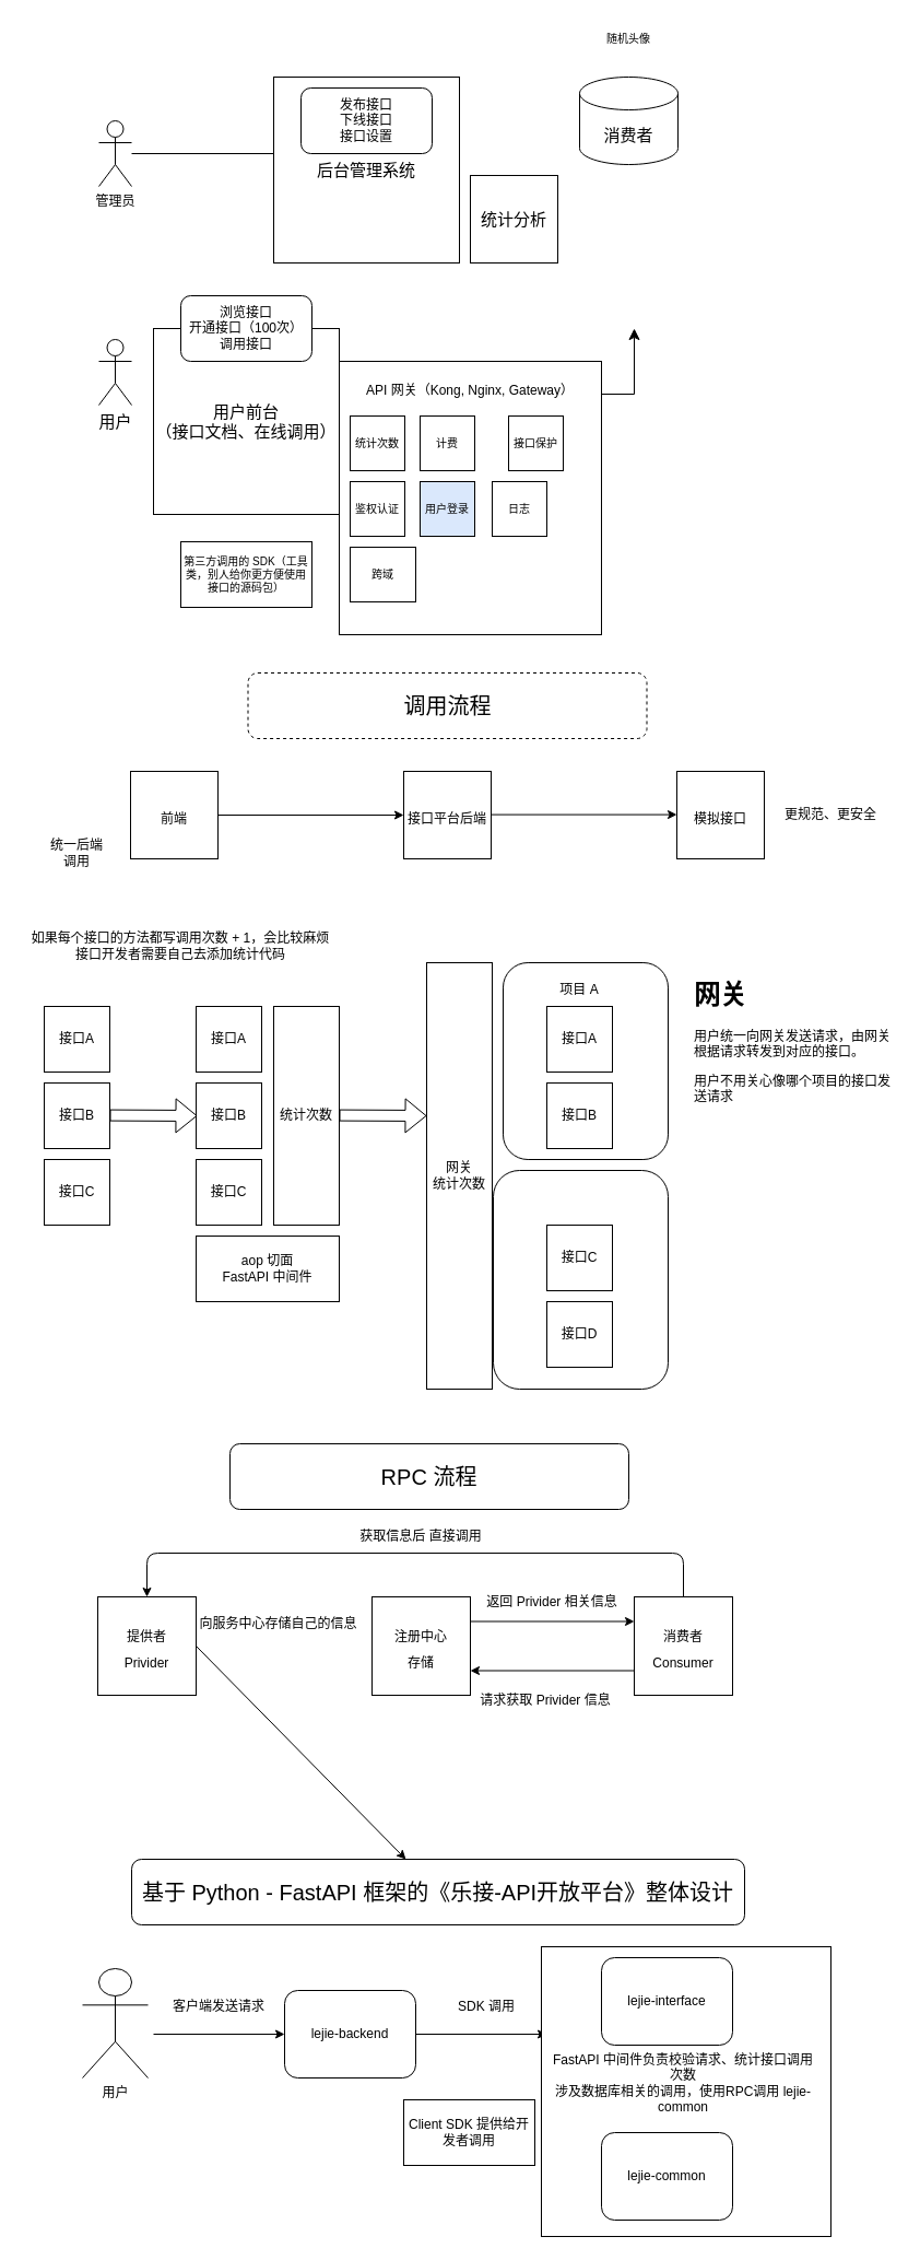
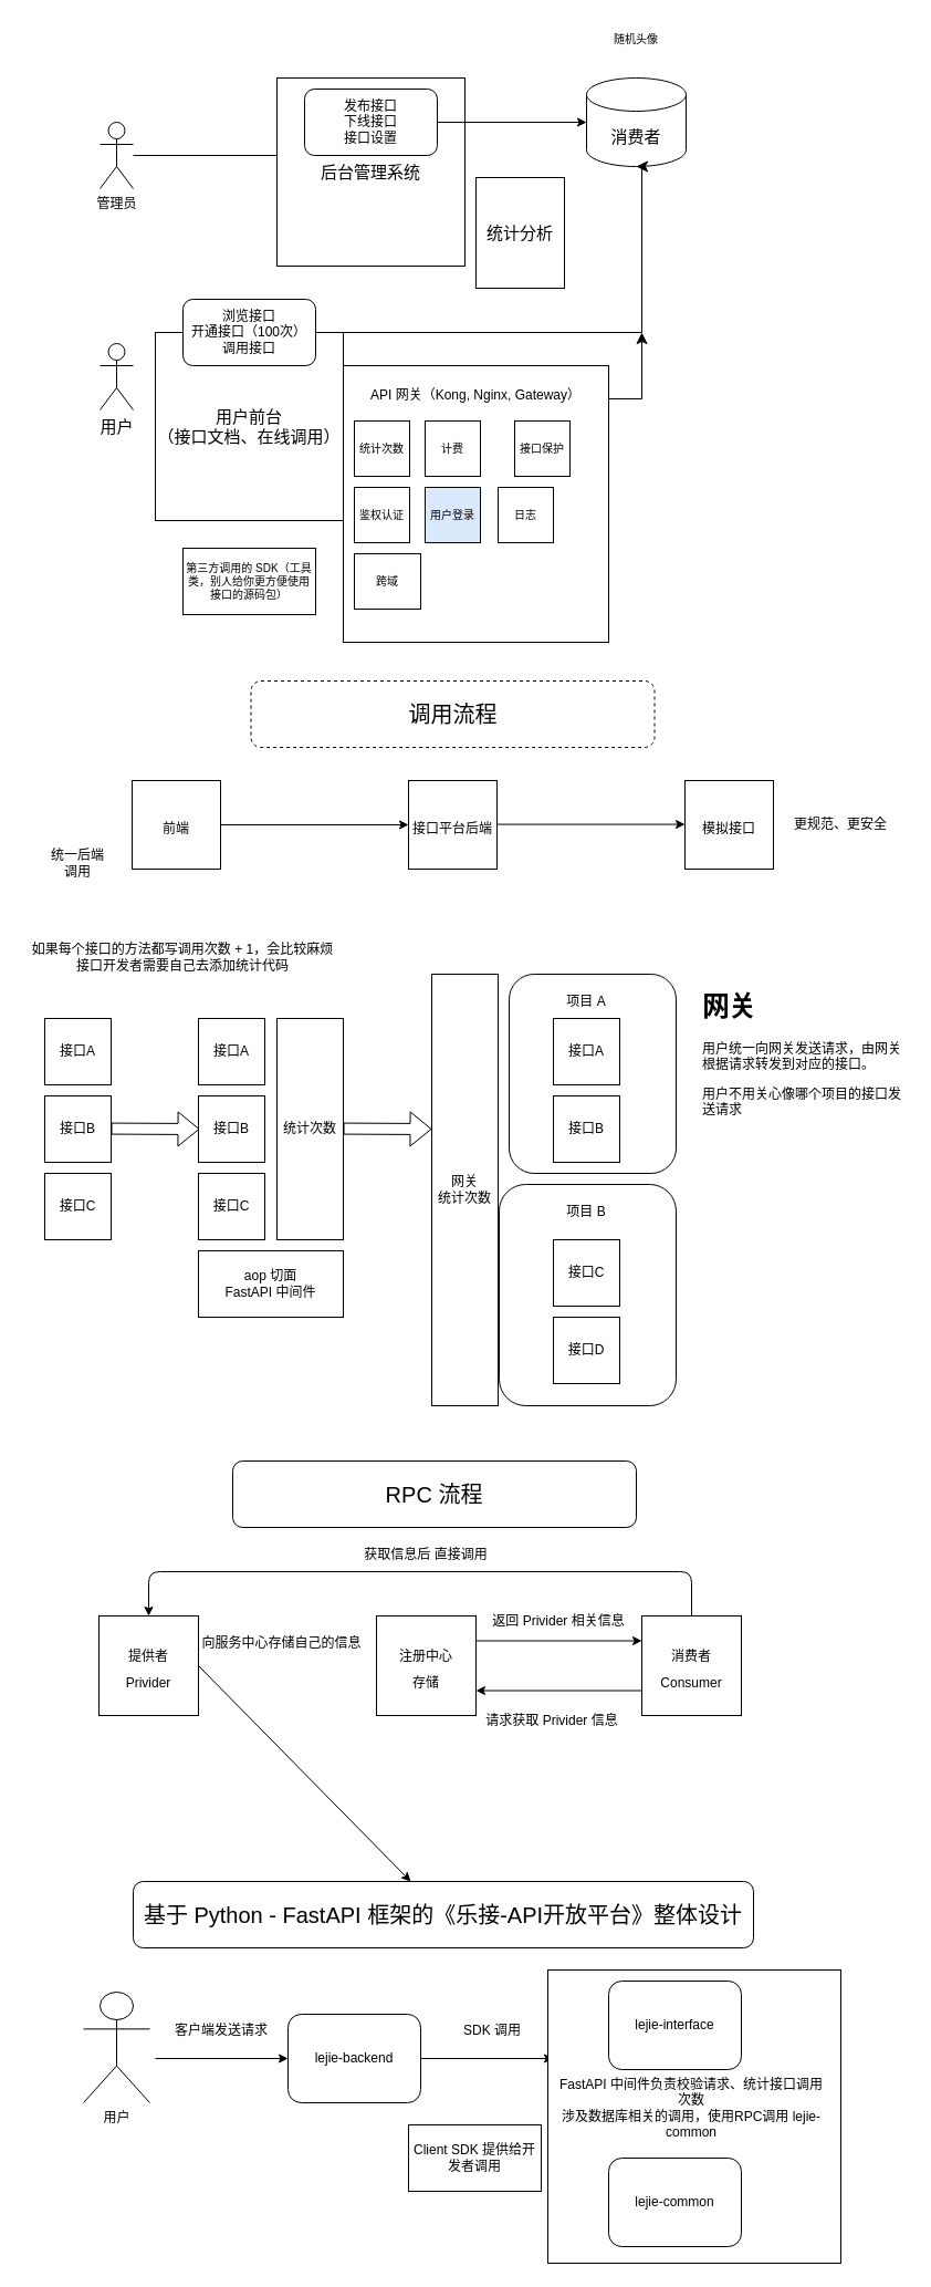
  <mxCell id="0" />
  <mxCell id="1" parent="0" />
  <mxCell id="2" value="" style="rounded=1;whiteSpace=wrap;html=1;" parent="1" vertex="1"><mxGeometry x="451" y="1070" width="160" height="200" as="geometry" /></mxCell>
  <mxCell id="3" value="" style="rounded=1;whiteSpace=wrap;html=1;" parent="1" vertex="1"><mxGeometry x="460" y="880" width="151" height="180" as="geometry" /></mxCell>
  <mxCell id="4" value="管理员" style="shape=umlActor;verticalLabelPosition=bottom;verticalAlign=top;html=1;outlineConnect=0;" parent="1" vertex="1"><mxGeometry x="90" y="110" width="30" height="60" as="geometry" /></mxCell>
  <mxCell id="5" value="" style="endArrow=classic;html=1;" parent="1" edge="1"><mxGeometry width="50" height="50" relative="1" as="geometry"><mxPoint x="120" y="140" as="sourcePoint" /><mxPoint x="260" y="140" as="targetPoint" /></mxGeometry></mxCell>
  <mxCell id="6" value="&lt;font style=&quot;font-size: 15px;&quot;&gt;后台管理系统&lt;/font&gt;" style="whiteSpace=wrap;html=1;aspect=fixed;" parent="1" vertex="1"><mxGeometry x="250" y="70" width="170" height="170" as="geometry" /></mxCell>
  <mxCell id="7" value="发布接口&lt;br&gt;下线接口&lt;br&gt;接口设置" style="rounded=1;whiteSpace=wrap;html=1;" parent="1" vertex="1"><mxGeometry x="275" y="80" width="120" height="60" as="geometry" /></mxCell>
+ <mxCell id="8" value="" style="endArrow=classic;html=1;fontSize=15;exitX=1;exitY=0.5;exitDx=0;exitDy=0;" parent="1" source="7" target="9" edge="1"><mxGeometry width="50" height="50" relative="1" as="geometry"><mxPoint x="450" y="120" as="sourcePoint" /><mxPoint x="500" y="110" as="targetPoint" /></mxGeometry></mxCell>
  <mxCell id="9" value="消费者" style="shape=cylinder3;whiteSpace=wrap;html=1;boundedLbl=1;backgroundOutline=1;size=15;fontSize=15;" parent="1" vertex="1"><mxGeometry x="530" y="70" width="90" height="80" as="geometry" /></mxCell>
- <mxCell id="10" value="统计分析" style="whiteSpace=wrap;html=1;aspect=fixed;fontSize=15;" parent="1" vertex="1"><mxGeometry x="430" y="160" width="80" height="80" as="geometry" /></mxCell>
+ <mxCell id="10" value="统计分析" style="whiteSpace=wrap;html=1;aspect=fixed;fontSize=15;" parent="1" vertex="1"><mxGeometry x="430" y="160" width="80" height="100" as="geometry" /></mxCell>
  <mxCell id="11" value="用户" style="shape=umlActor;verticalLabelPosition=bottom;verticalAlign=top;html=1;outlineConnect=0;fontSize=15;" parent="1" vertex="1"><mxGeometry x="90" y="310" width="30" height="60" as="geometry" /></mxCell>
  <mxCell id="12" value="&lt;font style=&quot;font-size: 15px;&quot;&gt;用户前台&lt;br&gt;（接口文档、在线调用）&lt;/font&gt;" style="whiteSpace=wrap;html=1;aspect=fixed;" parent="1" vertex="1"><mxGeometry x="140" y="300" width="170" height="170" as="geometry" /></mxCell>
  <mxCell id="13" value="浏览接口&lt;br&gt;开通接口（100次）&lt;br&gt;调用接口" style="rounded=1;whiteSpace=wrap;html=1;" parent="1" vertex="1"><mxGeometry x="165" y="270" width="120" height="60" as="geometry" /></mxCell>
  <mxCell id="14" value="" style="rounded=0;whiteSpace=wrap;html=1;fontSize=15;" parent="1" vertex="1"><mxGeometry x="310" y="330" width="240" height="250" as="geometry" /></mxCell>
  <mxCell id="15" value="&lt;font style=&quot;font-size: 12px;&quot;&gt;API 网关（Kong, Nginx, Gateway）&lt;/font&gt;" style="text;html=1;strokeColor=none;fillColor=none;align=center;verticalAlign=middle;whiteSpace=wrap;rounded=0;fontSize=15;" parent="1" vertex="1"><mxGeometry x="320" y="340" width="220" height="30" as="geometry" /></mxCell>
  <mxCell id="16" value="&lt;font style=&quot;font-size: 10px;&quot;&gt;统计次数&lt;/font&gt;" style="whiteSpace=wrap;html=1;aspect=fixed;fontSize=12;" parent="1" vertex="1"><mxGeometry x="320" y="380" width="50" height="50" as="geometry" /></mxCell>
  <mxCell id="17" value="&lt;font style=&quot;font-size: 10px;&quot;&gt;计费&lt;/font&gt;" style="whiteSpace=wrap;html=1;aspect=fixed;fontSize=12;" parent="1" vertex="1"><mxGeometry x="384" y="380" width="50" height="50" as="geometry" /></mxCell>
  <mxCell id="18" value="&lt;font style=&quot;font-size: 10px;&quot;&gt;接口保护&lt;/font&gt;" style="whiteSpace=wrap;html=1;aspect=fixed;fontSize=12;" parent="1" vertex="1"><mxGeometry x="465" y="380" width="50" height="50" as="geometry" /></mxCell>
  <mxCell id="19" value="&lt;font style=&quot;font-size: 10px;&quot;&gt;鉴权认证&lt;/font&gt;" style="whiteSpace=wrap;html=1;aspect=fixed;fontSize=12;" parent="1" vertex="1"><mxGeometry x="320" y="440" width="50" height="50" as="geometry" /></mxCell>
  <mxCell id="20" value="&lt;font style=&quot;font-size: 10px;&quot;&gt;用户登录&lt;/font&gt;" style="whiteSpace=wrap;html=1;aspect=fixed;fontSize=12;fillColor=#dae8fc;" parent="1" vertex="1"><mxGeometry x="384" y="440" width="50" height="50" as="geometry" /></mxCell>
  <mxCell id="21" value="&lt;font style=&quot;font-size: 10px;&quot;&gt;日志&lt;/font&gt;" style="whiteSpace=wrap;html=1;aspect=fixed;fontSize=12;" parent="1" vertex="1"><mxGeometry x="450" y="440" width="50" height="50" as="geometry" /></mxCell>
  <mxCell id="22" value="&lt;font style=&quot;font-size: 10px;&quot;&gt;跨域&lt;/font&gt;" style="whiteSpace=wrap;html=1;aspect=fixed;fontSize=12;" parent="1" vertex="1"><mxGeometry x="320" y="500" width="60" height="50" as="geometry" /></mxCell>
  <mxCell id="23" value="第三方调用的 SDK（工具类，别人给你更方便使用接口的源码包）" style="rounded=0;whiteSpace=wrap;html=1;fontSize=10;" parent="1" vertex="1"><mxGeometry x="165" y="495" width="120" height="60" as="geometry" /></mxCell>
+ <mxCell id="24" value="" style="edgeStyle=segmentEdgeStyle;endArrow=classic;html=1;curved=0;rounded=0;endSize=8;startSize=8;fontSize=10;exitX=1;exitY=0.5;exitDx=0;exitDy=0;entryX=0.5;entryY=1;entryDx=0;entryDy=0;entryPerimeter=0;" parent="1" source="13" target="9" edge="1"><mxGeometry width="50" height="50" relative="1" as="geometry"><mxPoint x="530" y="300" as="sourcePoint" /><mxPoint x="580" y="250" as="targetPoint" /><Array as="points"><mxPoint x="580" y="300" /><mxPoint x="580" y="150" /></Array></mxGeometry></mxCell>
  <mxCell id="25" value="" style="edgeStyle=segmentEdgeStyle;endArrow=classic;html=1;curved=0;rounded=0;endSize=8;startSize=8;fontSize=10;" parent="1" edge="1"><mxGeometry width="50" height="50" relative="1" as="geometry"><mxPoint x="550" y="360" as="sourcePoint" /><mxPoint x="580" y="300" as="targetPoint" /></mxGeometry></mxCell>
  <mxCell id="26" value="&lt;font style=&quot;font-size: 10px;&quot;&gt;随机头像&lt;br&gt;&lt;/font&gt;" style="text;html=1;strokeColor=none;fillColor=none;align=center;verticalAlign=middle;whiteSpace=wrap;rounded=0;fontSize=10;" parent="1" vertex="1"><mxGeometry x="530" y="20" width="90" height="30" as="geometry" /></mxCell>
  <mxCell id="27" value="&lt;font style=&quot;font-size: 20px;&quot;&gt;调用流程&lt;/font&gt;" style="rounded=1;whiteSpace=wrap;html=1;fontSize=10;dashed=1;" parent="1" vertex="1"><mxGeometry x="226.5" y="615" width="365" height="60" as="geometry" /></mxCell>
  <mxCell id="28" value="&lt;font style=&quot;font-size: 12px;&quot;&gt;前端&lt;/font&gt;" style="whiteSpace=wrap;html=1;aspect=fixed;fontSize=20;" parent="1" vertex="1"><mxGeometry x="119" y="705" width="80" height="80" as="geometry" /></mxCell>
  <mxCell id="29" value="&lt;font style=&quot;font-size: 12px;&quot;&gt;接口平台后端&lt;/font&gt;" style="whiteSpace=wrap;html=1;aspect=fixed;fontSize=20;" parent="1" vertex="1"><mxGeometry x="369" y="705" width="80" height="80" as="geometry" /></mxCell>
  <mxCell id="30" value="&lt;font style=&quot;font-size: 12px;&quot;&gt;模拟接口&lt;/font&gt;" style="whiteSpace=wrap;html=1;aspect=fixed;fontSize=20;" parent="1" vertex="1"><mxGeometry x="619" y="705" width="80" height="80" as="geometry" /></mxCell>
  <mxCell id="31" value="" style="endArrow=classic;html=1;fontSize=12;entryX=0;entryY=0.5;entryDx=0;entryDy=0;" parent="1" target="29" edge="1"><mxGeometry width="50" height="50" relative="1" as="geometry"><mxPoint x="199" y="745" as="sourcePoint" /><mxPoint x="249" y="695" as="targetPoint" /></mxGeometry></mxCell>
  <mxCell id="32" value="" style="endArrow=classic;html=1;fontSize=12;entryX=0;entryY=0.5;entryDx=0;entryDy=0;" parent="1" edge="1"><mxGeometry width="50" height="50" relative="1" as="geometry"><mxPoint x="449" y="744.58" as="sourcePoint" /><mxPoint x="619" y="744.58" as="targetPoint" /></mxGeometry></mxCell>
  <mxCell id="33" value="统一后端调用" style="text;html=1;strokeColor=none;fillColor=none;align=center;verticalAlign=middle;whiteSpace=wrap;rounded=0;fontSize=12;" parent="1" vertex="1"><mxGeometry x="40" y="765" width="60" height="30" as="geometry" /></mxCell>
  <mxCell id="34" value="更规范、更安全" style="text;html=1;strokeColor=none;fillColor=none;align=center;verticalAlign=middle;whiteSpace=wrap;rounded=0;fontSize=12;" parent="1" vertex="1"><mxGeometry x="710" y="730" width="100" height="30" as="geometry" /></mxCell>
  <mxCell id="35" value="如果每个接口的方法都写调用次数 + 1，会比较麻烦&lt;br&gt;接口开发者需要自己去添加统计代码" style="text;html=1;strokeColor=none;fillColor=none;align=center;verticalAlign=middle;whiteSpace=wrap;rounded=0;" parent="1" vertex="1"><mxGeometry y="830" width="290" height="70" as="geometry" x="20" /></mxCell>
  <mxCell id="36" value="接口C" style="whiteSpace=wrap;html=1;aspect=fixed;" parent="1" vertex="1"><mxGeometry x="40" y="1060" width="60" height="60" as="geometry" /></mxCell>
  <mxCell id="37" value="" style="shape=flexArrow;endArrow=classic;html=1;" parent="1" edge="1"><mxGeometry width="50" height="50" relative="1" as="geometry"><mxPoint x="100" y="1019.58" as="sourcePoint" /><mxPoint x="180" y="1020" as="targetPoint" /></mxGeometry></mxCell>
  <mxCell id="38" value="接口C" style="whiteSpace=wrap;html=1;aspect=fixed;" parent="1" vertex="1"><mxGeometry x="179" y="1060" width="60" height="60" as="geometry" /></mxCell>
  <mxCell id="39" value="接口A" style="whiteSpace=wrap;html=1;aspect=fixed;" parent="1" vertex="1"><mxGeometry x="179" y="920" width="60" height="60" as="geometry" /></mxCell>
  <mxCell id="40" value="接口B" style="whiteSpace=wrap;html=1;aspect=fixed;" parent="1" vertex="1"><mxGeometry x="179" y="990" width="60" height="60" as="geometry" /></mxCell>
  <mxCell id="41" value="统计次数" style="rounded=0;whiteSpace=wrap;html=1;rotation=0;" parent="1" vertex="1"><mxGeometry x="250" y="920" width="60" height="200" as="geometry" /></mxCell>
  <mxCell id="42" value="aop 切面&lt;br&gt;FastAPI 中间件" style="rounded=0;whiteSpace=wrap;html=1;" parent="1" vertex="1"><mxGeometry x="179" y="1130" width="131" height="60" as="geometry" /></mxCell>
  <mxCell id="43" value="接口A" style="whiteSpace=wrap;html=1;aspect=fixed;" parent="1" vertex="1"><mxGeometry x="40" y="920" width="60" height="60" as="geometry" /></mxCell>
  <mxCell id="44" value="接口B" style="whiteSpace=wrap;html=1;aspect=fixed;" parent="1" vertex="1"><mxGeometry x="40" y="990" width="60" height="60" as="geometry" /></mxCell>
  <mxCell id="45" value="网关&lt;br&gt;统计次数" style="rounded=0;whiteSpace=wrap;html=1;rotation=0;" parent="1" vertex="1"><mxGeometry x="390" y="880" width="60" height="390" as="geometry" /></mxCell>
  <mxCell id="46" value="" style="shape=flexArrow;endArrow=classic;html=1;" parent="1" edge="1"><mxGeometry width="50" height="50" relative="1" as="geometry"><mxPoint x="310" y="1019.58" as="sourcePoint" /><mxPoint x="390" y="1020" as="targetPoint" /></mxGeometry></mxCell>
  <mxCell id="47" value="接口A" style="whiteSpace=wrap;html=1;aspect=fixed;" parent="1" vertex="1"><mxGeometry x="500" y="920" width="60" height="60" as="geometry" /></mxCell>
  <mxCell id="48" value="接口B" style="whiteSpace=wrap;html=1;aspect=fixed;" parent="1" vertex="1"><mxGeometry x="500" y="990" width="60" height="60" as="geometry" /></mxCell>
  <mxCell id="49" value="项目 A" style="text;html=1;strokeColor=none;fillColor=none;align=center;verticalAlign=middle;whiteSpace=wrap;rounded=0;" parent="1" vertex="1"><mxGeometry x="500" y="890" width="60" height="30" as="geometry" /></mxCell>
  <mxCell id="50" value="接口C" style="whiteSpace=wrap;html=1;aspect=fixed;" parent="1" vertex="1"><mxGeometry x="500" y="1120" width="60" height="60" as="geometry" /></mxCell>
  <mxCell id="51" value="接口D" style="whiteSpace=wrap;html=1;aspect=fixed;" parent="1" vertex="1"><mxGeometry x="500" y="1190" width="60" height="60" as="geometry" /></mxCell>
+ <mxCell id="52" value="项目 B" style="text;html=1;strokeColor=none;fillColor=none;align=center;verticalAlign=middle;whiteSpace=wrap;rounded=0;" parent="1" vertex="1"><mxGeometry x="500" y="1080" width="60" height="30" as="geometry" /></mxCell>
  <mxCell id="53" value="&lt;h1&gt;网关&lt;/h1&gt;&lt;p&gt;用户统一向网关发送请求，由网关根据请求转发到对应的接口。&lt;/p&gt;&lt;p&gt;用户不用关心像哪个项目的接口发送请求&lt;/p&gt;" style="text;html=1;strokeColor=none;fillColor=none;spacing=5;spacingTop=-20;whiteSpace=wrap;overflow=hidden;rounded=0;" parent="1" vertex="1"><mxGeometry x="630" y="890" width="190" height="120" as="geometry" /></mxCell>
  <mxCell id="54" value="&lt;font style=&quot;font-size: 20px;&quot;&gt;RPC 流程&lt;/font&gt;" style="rounded=1;whiteSpace=wrap;html=1;fontSize=10;" parent="1" vertex="1"><mxGeometry x="210" y="1320" width="365" height="60" as="geometry" /></mxCell>
  <mxCell id="55" value="&lt;span style=&quot;font-size: 12px;&quot;&gt;提供者&lt;br&gt;Privider&lt;br&gt;&lt;/span&gt;" style="whiteSpace=wrap;html=1;aspect=fixed;fontSize=20;" parent="1" vertex="1"><mxGeometry x="89" y="1460" width="90" height="90" as="geometry" /></mxCell>
  <mxCell id="56" value="&lt;span style=&quot;font-size: 12px;&quot;&gt;注册中心&lt;br&gt;存储&lt;br&gt;&lt;/span&gt;" style="whiteSpace=wrap;html=1;aspect=fixed;fontSize=20;" parent="1" vertex="1"><mxGeometry x="340" y="1460" width="90" height="90" as="geometry" /></mxCell>
  <mxCell id="57" value="&lt;span style=&quot;font-size: 12px;&quot;&gt;消费者&lt;br&gt;Consumer&lt;br&gt;&lt;/span&gt;" style="whiteSpace=wrap;html=1;aspect=fixed;fontSize=20;" parent="1" vertex="1"><mxGeometry x="580" y="1460" width="90" height="90" as="geometry" /></mxCell>
  <mxCell id="58" value="返回 Privider 相关信息" style="text;html=1;strokeColor=none;fillColor=none;align=center;verticalAlign=middle;whiteSpace=wrap;rounded=0;" parent="1" vertex="1"><mxGeometry x="440" y="1450" width="130" height="30" as="geometry" /></mxCell>
  <mxCell id="59" value="" style="endArrow=classic;html=1;exitX=1;exitY=0.25;exitDx=0;exitDy=0;entryX=0;entryY=0.25;entryDx=0;entryDy=0;" parent="1" source="56" target="57" edge="1"><mxGeometry width="50" height="50" relative="1" as="geometry"><mxPoint x="410" y="1540" as="sourcePoint" /><mxPoint x="550" y="1500" as="targetPoint" /></mxGeometry></mxCell>
  <mxCell id="60" value="" style="endArrow=classic;html=1;entryX=1;entryY=0.75;entryDx=0;entryDy=0;exitX=0;exitY=0.75;exitDx=0;exitDy=0;" parent="1" source="57" target="56" edge="1"><mxGeometry width="50" height="50" relative="1" as="geometry"><mxPoint x="470" y="1560" as="sourcePoint" /><mxPoint x="520" y="1510" as="targetPoint" /></mxGeometry></mxCell>
  <mxCell id="61" value="请求获取 Privider 信息" style="text;html=1;strokeColor=none;fillColor=none;align=center;verticalAlign=middle;whiteSpace=wrap;rounded=0;" parent="1" vertex="1"><mxGeometry x="434" y="1540" width="130" height="30" as="geometry" /></mxCell>
  <mxCell id="62" value="" style="endArrow=classic;html=1;exitX=1;exitY=0.5;exitDx=0;exitDy=0;" parent="1" source="55" target="66" edge="1"><mxGeometry width="50" height="50" relative="1" as="geometry"><mxPoint x="410" y="1530" as="sourcePoint" /><mxPoint x="460" y="1480" as="targetPoint" /></mxGeometry></mxCell>
  <mxCell id="63" value="向服务中心存储自己的信息" style="text;html=1;strokeColor=none;fillColor=none;align=center;verticalAlign=middle;whiteSpace=wrap;rounded=0;" parent="1" vertex="1"><mxGeometry x="179" y="1470" width="151" height="30" as="geometry" /></mxCell>
  <mxCell id="64" value="" style="endArrow=classic;html=1;exitX=0.5;exitY=0;exitDx=0;exitDy=0;entryX=0.5;entryY=0;entryDx=0;entryDy=0;" parent="1" source="57" target="55" edge="1"><mxGeometry width="50" height="50" relative="1" as="geometry"><mxPoint x="410" y="1530" as="sourcePoint" /><mxPoint x="120" y="1420" as="targetPoint" /><Array as="points"><mxPoint x="625" y="1420" /><mxPoint x="134" y="1420" /></Array></mxGeometry></mxCell>
  <mxCell id="65" value="获取信息后 直接调用" style="text;html=1;strokeColor=none;fillColor=none;align=center;verticalAlign=middle;whiteSpace=wrap;rounded=0;" parent="1" vertex="1"><mxGeometry x="320" y="1390" width="130" height="30" as="geometry" /></mxCell>
  <mxCell id="66" value="&lt;span style=&quot;font-size: 20px;&quot;&gt;基于 Python - FastAPI 框架的《乐接-API开放平台》整体设计&lt;/span&gt;" style="rounded=1;whiteSpace=wrap;html=1;fontSize=10;" parent="1" vertex="1"><mxGeometry x="120" y="1700" width="561" height="60" as="geometry" /></mxCell>
  <mxCell id="67" value="用户" style="shape=umlActor;verticalLabelPosition=bottom;verticalAlign=top;html=1;outlineConnect=0;" parent="1" vertex="1"><mxGeometry x="75" y="1800" width="60" height="100" as="geometry" /></mxCell>
  <mxCell id="68" value="lejie-backend" style="rounded=1;whiteSpace=wrap;html=1;" parent="1" vertex="1"><mxGeometry x="260" y="1820" width="120" height="80" as="geometry" /></mxCell>
  <mxCell id="69" value="" style="endArrow=classic;html=1;entryX=0;entryY=0.5;entryDx=0;entryDy=0;" parent="1" target="68" edge="1"><mxGeometry width="50" height="50" relative="1" as="geometry"><mxPoint x="140" y="1860" as="sourcePoint" /><mxPoint x="215" y="1800" as="targetPoint" /></mxGeometry></mxCell>
  <mxCell id="70" value="客户端发送请求" style="text;html=1;strokeColor=none;fillColor=none;align=center;verticalAlign=middle;whiteSpace=wrap;rounded=0;" parent="1" vertex="1"><mxGeometry x="150" y="1820" width="100" height="30" as="geometry" /></mxCell>
  <mxCell id="71" value="" style="endArrow=classic;html=1;" parent="1" edge="1"><mxGeometry width="50" height="50" relative="1" as="geometry"><mxPoint x="380" y="1860" as="sourcePoint" /><mxPoint x="500" y="1860" as="targetPoint" /></mxGeometry></mxCell>
  <mxCell id="72" value="SDK 调用" style="text;html=1;strokeColor=none;fillColor=none;align=center;verticalAlign=middle;whiteSpace=wrap;rounded=0;" parent="1" vertex="1"><mxGeometry x="395" y="1820" width="100" height="30" as="geometry" /></mxCell>
  <mxCell id="73" value="" style="whiteSpace=wrap;html=1;aspect=fixed;" parent="1" vertex="1"><mxGeometry x="495" y="1780" width="265" height="265" as="geometry" /></mxCell>
  <mxCell id="74" value="lejie-interface" style="rounded=1;whiteSpace=wrap;html=1;" parent="1" vertex="1"><mxGeometry x="550" y="1790" width="120" height="80" as="geometry" /></mxCell>
  <mxCell id="75" value="FastAPI 中间件负责校验请求、统计接口调用次数&lt;br&gt;涉及数据库相关的调用，使用RPC调用 lejie-common" style="text;html=1;strokeColor=none;fillColor=none;align=center;verticalAlign=middle;whiteSpace=wrap;rounded=0;" parent="1" vertex="1"><mxGeometry x="500" y="1870" width="250" height="70" as="geometry" /></mxCell>
  <mxCell id="76" value="lejie-common" style="rounded=1;whiteSpace=wrap;html=1;" parent="1" vertex="1"><mxGeometry x="550" y="1950" width="120" height="80" as="geometry" /></mxCell>
  <mxCell id="77" value="Client SDK 提供给开发者调用" style="rounded=0;whiteSpace=wrap;html=1;" vertex="1" parent="1"><mxGeometry x="369" y="1920" width="120" height="60" as="geometry" /></mxCell>
